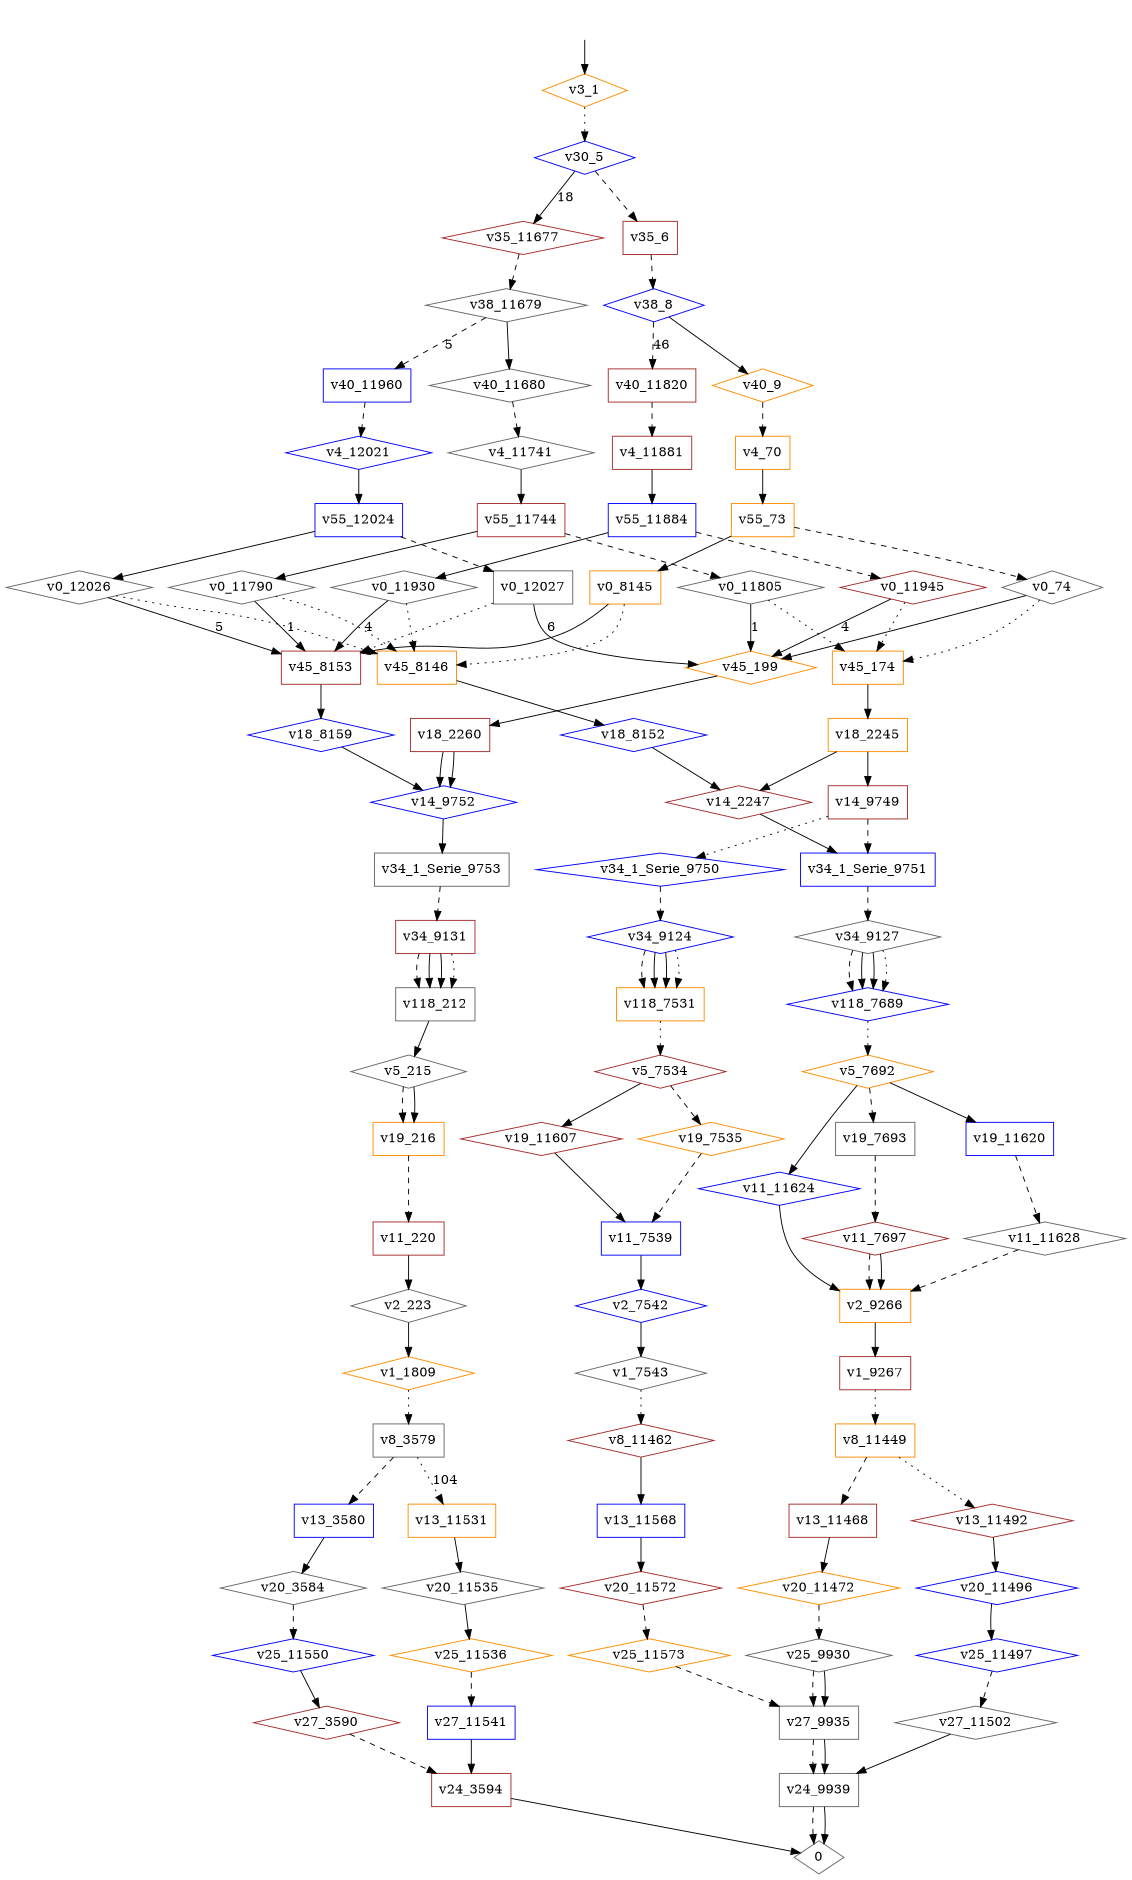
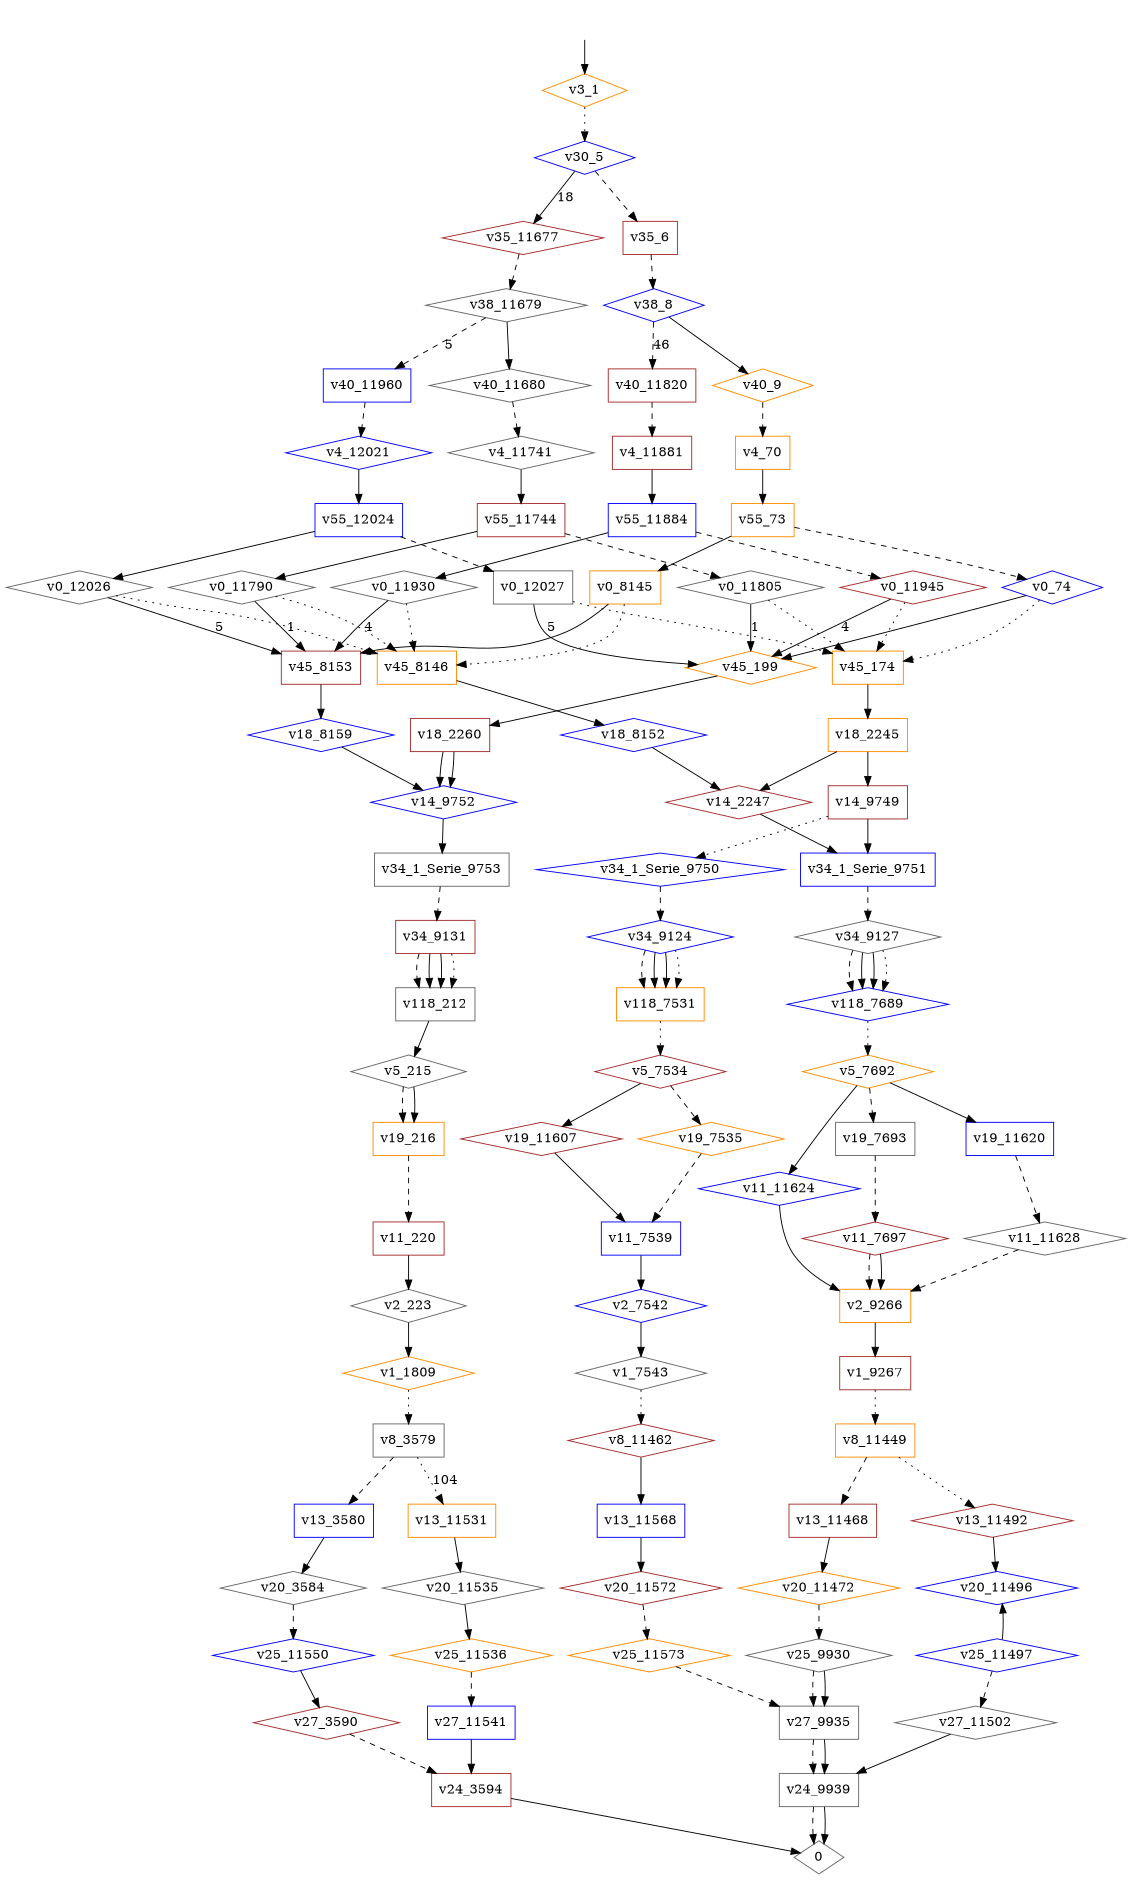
  digraph {
    node [color=blue shape=diamond]
    n1 [color=brown label=" " shape=plaintext]
    n2 [color=darkorange label=v3_1]
    n3 [label=v30_5]
    n4 [color=brown label=v35_6 shape=box]
    n5 [color=brown label=v35_11677]
    n6 [color=gray40 label=0]
    n7 [label=v38_8]
    n8 [color=gray40 label=v38_11679]
    n9 [color=brown label=v40_11820 shape=box]
    n10 [color=darkorange label=v40_9]
    n11 [label=v40_11960 shape=box]
    n12 [color=gray40 label=v40_11680]
    n13 [color=brown label=v4_11881 shape=box]
    n14 [color=darkorange label=v4_70 shape=box]
    n15 [label=v4_12021]
    n16 [color=gray40 label=v4_11741]
    n17 [label=v55_12024 shape=box]
    n18 [color=brown label=v55_11744 shape=box]
    n19 [label=v55_11884 shape=box]
    n20 [color=darkorange label=v55_73 shape=box]
    n21 [color=gray40 label=v0_11805]
    n22 [color=gray40 label=v0_11790]
    n23 [color=brown label=v0_11945]
    n24 [color=gray40 label=v0_11930]
    n25 [color=gray40 label=v0_12027 shape=box]
    n26 [color=gray40 label=v0_12026]
-   n27 [color=gray40 label=v0_74]
+   n27 [label=v0_74]
    n28 [color=darkorange label=v0_8145 shape=box]
    n29 [color=darkorange label=v45_199]
    n30 [color=darkorange label=v45_174 shape=box]
    n31 [color=brown label=v45_8153 shape=box]
    n32 [color=darkorange label=v45_8146 shape=box]
    n33 [color=brown label=v18_2260 shape=box]
    n34 [color=darkorange label=v18_2245 shape=box]
    n35 [label=v18_8159]
    n36 [label=v18_8152]
    n37 [label=v14_9752]
    n38 [color=brown label=v14_9749 shape=box]
    n39 [color=brown label=v14_2247]
    n40 [color=gray40 label=v34_1_Serie_9753 shape=box]
    n41 [label=v34_1_Serie_9751 shape=box]
    n42 [label=v34_1_Serie_9750]
    n43 [color=gray40 label=v34_9127]
    n44 [label=v34_9124]
    n45 [color=brown label=v34_9131 shape=box]
    n46 [color=gray40 label=v118_212 shape=box]
    n47 [label=v118_7689]
    n48 [color=darkorange label=v118_7531 shape=box]
    n49 [color=gray40 label=v5_215]
    n50 [color=brown label=v5_7534]
    n51 [color=darkorange label=v5_7692]
    n52 [color=gray40 label=v19_7693 shape=box]
    n53 [label=v19_11620 shape=box]
    n54 [label=v11_11624]
    n55 [color=darkorange label=v19_7535]
    n56 [color=brown label=v19_11607]
    n57 [color=darkorange label=v19_216 shape=box]
    n58 [color=brown label=v11_220 shape=box]
    n59 [label=v11_7539 shape=box]
    n60 [color=brown label=v11_7697]
    n61 [color=gray40 label=v11_11628]
    n62 [color=gray40 label=v2_223]
    n63 [label=v2_7542]
    n64 [color=darkorange label=v2_9266 shape=box]
    n65 [color=darkorange label=v1_1809]
    n66 [color=brown label=v1_9267 shape=box]
    n67 [color=gray40 label=v1_7543]
    n68 [color=darkorange label=v8_11449 shape=box]
    n69 [color=gray40 label=v8_3579 shape=box]
    n70 [color=brown label=v8_11462]
    n71 [label=v13_11568 shape=box]
    n72 [color=brown label=v13_11468 shape=box]
    n73 [color=brown label=v13_11492]
    n74 [label=v13_3580 shape=box]
    n75 [color=darkorange label=v13_11531 shape=box]
    n76 [color=darkorange label=v20_11472]
    n77 [label=v20_11496]
    n78 [color=brown label=v20_11572]
    n79 [color=gray40 label=v20_3584]
    n80 [color=gray40 label=v20_11535]
    n81 [color=darkorange label=v25_11573]
    n82 [color=gray40 label=v25_9930]
    n83 [label=v25_11497]
    n84 [label=v25_11550]
    n85 [color=darkorange label=v25_11536]
    n86 [color=gray40 label=v27_9935 shape=box]
    n87 [color=brown label=v27_3590]
    n88 [color=gray40 label=v27_11502]
    n89 [label=v27_11541 shape=box]
    n90 [color=gray40 label=v24_9939 shape=box]
    n91 [color=brown label=v24_3594 shape=box]
    n1 -> n2
    n2 -> n3 [style=dotted]
    n3 -> n4 [style=dashed]
    n3 -> n5 [label=18]
    n4 -> n7 [style=dashed]
    n5 -> n8 [style=dashed]
    n7 -> n9 [label=46 style=dashed]
    n7 -> n10
    n8 -> n11 [label=5 style=dashed]
    n8 -> n12
    n9 -> n13 [style=dashed]
    n10 -> n14 [style=dashed]
    n11 -> n15 [style=dashed]
    n12 -> n16 [style=dashed]
    n13 -> n19
    n14 -> n20
    n15 -> n17
    n16 -> n18
    n17 -> n25 [style=dashed]
    n17 -> n26
    n18 -> n21 [style=dashed]
    n18 -> n22
    n19 -> n23 [style=dashed]
    n19 -> n24
    n20 -> n27 [style=dashed]
    n20 -> n28
    n21 -> n29 [label=1]
    n21 -> n30 [style=dotted]
    n22 -> n31 [label=1]
    n22 -> n32 [style=dotted]
    n23 -> n29 [label=4]
    n23 -> n30 [style=dotted]
    n24 -> n31 [label=4]
    n24 -> n32 [style=dotted]
-   n25 -> n29 [label=6]
-   n25 -> n31 [style=dotted]
+   n25 -> n29 [label=5]
+   n25 -> n30 [style=dotted]
    n26 -> n31 [label=5]
    n26 -> n32 [style=dotted]
    n27 -> n29
    n27 -> n30 [style=dotted]
    n28 -> n31
    n28 -> n32 [style=dotted]
    n29 -> n33
    n30 -> n34
    n31 -> n35
    n32 -> n36
    n33 -> n37
    n33 -> n37
    n34 -> n38
    n34 -> n39
    n35 -> n37
    n36 -> n39
    n37 -> n40
-   n38 -> n41 [style=dashed]
+   n38 -> n41
    n38 -> n42 [style=dotted]
    n39 -> n41
    n40 -> n45 [style=dashed]
    n41 -> n43 [style=dashed]
    n42 -> n44 [style=dashed]
    n43 -> n47 [style=dashed]
    n43 -> n47
    n43 -> n47
    n43 -> n47 [style=dotted]
    n44 -> n48 [style=dashed]
    n44 -> n48
    n44 -> n48
    n44 -> n48 [style=dotted]
    n45 -> n46 [style=dashed]
    n45 -> n46
    n45 -> n46
    n45 -> n46 [style=dotted]
    n46 -> n49
    n47 -> n51 [style=dotted]
    n48 -> n50 [style=dotted]
    n49 -> n57 [style=dashed]
    n49 -> n57
    n50 -> n55 [style=dashed]
    n50 -> n56
    n51 -> n52 [style=dashed]
    n51 -> n53
    n51 -> n54
    n52 -> n60 [style=dashed]
    n53 -> n61 [style=dashed]
    n54 -> n64
    n55 -> n59 [style=dashed]
    n56 -> n59
    n57 -> n58 [style=dashed]
    n58 -> n62
    n59 -> n63
    n60 -> n64 [style=dashed]
    n60 -> n64
    n61 -> n64 [style=dashed]
    n62 -> n65
    n63 -> n67
    n64 -> n66
    n65 -> n69 [style=dotted]
    n66 -> n68 [style=dotted]
    n67 -> n70 [style=dotted]
    n68 -> n72 [style=dashed]
    n68 -> n73 [style=dotted]
    n69 -> n74 [style=dashed]
    n69 -> n75 [label=104 style=dotted]
    n70 -> n71
    n71 -> n78
    n72 -> n76
    n73 -> n77
    n74 -> n79
    n75 -> n80
    n76 -> n82 [style=dashed]
-   n77 -> n83
+   n83 -> n77
    n78 -> n81 [style=dashed]
    n79 -> n84 [style=dashed]
    n80 -> n85
    n81 -> n86 [style=dashed]
    n82 -> n86 [style=dashed]
    n82 -> n86
    n83 -> n88 [style=dashed]
    n84 -> n87
    n85 -> n89 [style=dashed]
    n86 -> n90 [style=dashed]
    n86 -> n90
    n87 -> n91 [style=dashed]
    n88 -> n90
    n89 -> n91
    n90 -> n6 [style=dashed]
    n90 -> n6
    n91 -> n6
  }
